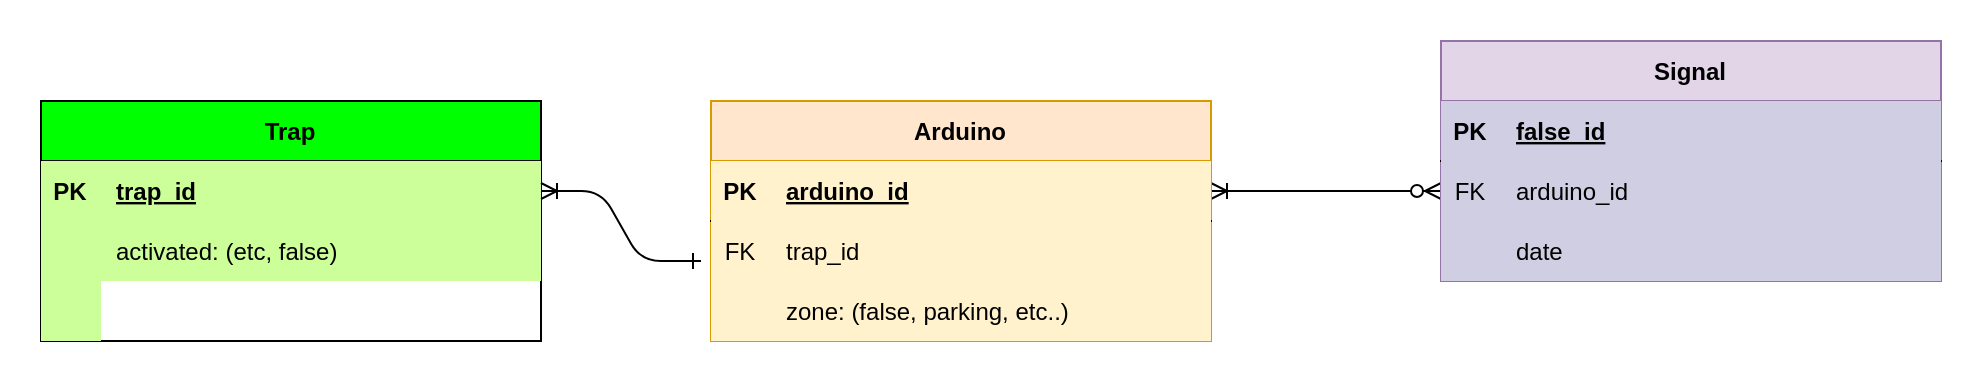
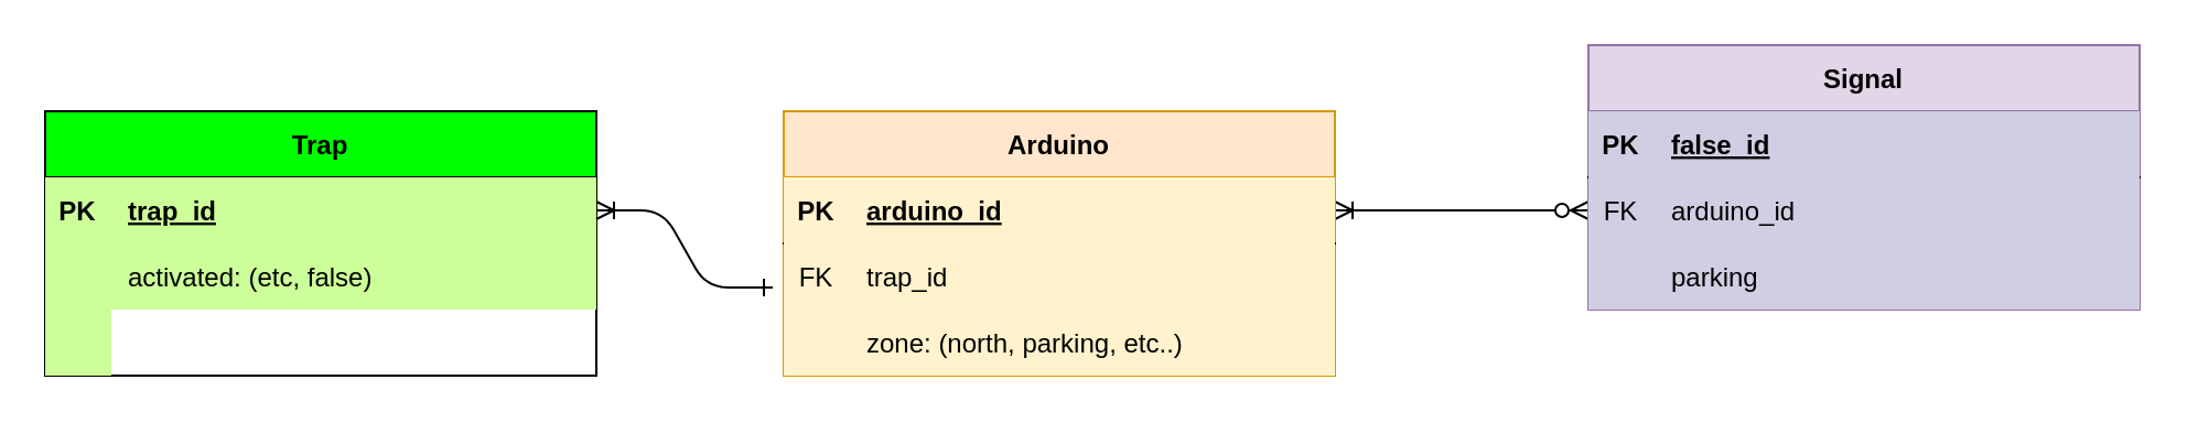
  <mxCell id="0" />
  <mxCell id="1" parent="0" />
  <mxCell id="2" value="" style="edgeStyle=entityRelationEdgeStyle;endArrow=ERzeroToMany;startArrow=ERoneToMany;endFill=1;startFill=0;entryX=0;entryY=0.5;entryDx=0;entryDy=0;exitX=1;exitY=0.5;exitDx=0;exitDy=0;" parent="1" source="23" target="16" edge="1"><mxGeometry width="100" height="100" relative="1" as="geometry"><mxPoint x="330" y="110" as="sourcePoint" /><mxPoint x="490" y="150" as="targetPoint" /></mxGeometry></mxCell>
  <mxCell id="3" value="Trap" style="shape=table;startSize=30;container=1;collapsible=1;childLayout=tableLayout;fixedRows=1;rowLines=0;fontStyle=1;align=center;resizeLast=1;fillColor=#00FF00;" parent="1" vertex="1"><mxGeometry x="20" y="50" width="250" height="120" as="geometry" /></mxCell>
  <mxCell id="4" value="" style="shape=partialRectangle;collapsible=0;dropTarget=0;pointerEvents=0;fillColor=none;points=[[0,0.5],[1,0.5]];portConstraint=eastwest;top=0;left=0;right=0;bottom=1;" parent="3" vertex="1"><mxGeometry y="30" width="250" height="30" as="geometry" /></mxCell>
  <mxCell id="5" value="PK" style="shape=partialRectangle;overflow=hidden;connectable=0;fillColor=#CCFF99;top=0;left=0;bottom=0;right=0;fontStyle=1;" parent="4" vertex="1"><mxGeometry width="30" height="30" as="geometry" /></mxCell>
  <mxCell id="6" value="trap_id" style="shape=partialRectangle;overflow=hidden;connectable=0;fillColor=#CCFF99;top=0;left=0;bottom=0;right=0;align=left;spacingLeft=6;fontStyle=5;" parent="4" vertex="1"><mxGeometry x="30" width="220" height="30" as="geometry" /></mxCell>
  <mxCell id="7" value="" style="shape=partialRectangle;collapsible=0;dropTarget=0;pointerEvents=0;fillColor=none;points=[[0,0.5],[1,0.5]];portConstraint=eastwest;top=0;left=0;right=0;bottom=0;" parent="3" vertex="1"><mxGeometry y="60" width="250" height="30" as="geometry" /></mxCell>
  <mxCell id="8" value="" style="shape=partialRectangle;overflow=hidden;connectable=0;fillColor=#CCFF99;top=0;left=0;bottom=0;right=0;" parent="7" vertex="1"><mxGeometry width="30" height="30" as="geometry" /></mxCell>
  <mxCell id="9" value="activated: (etc, false)" style="shape=partialRectangle;overflow=hidden;connectable=0;fillColor=#CCFF99;top=0;left=0;bottom=0;right=0;align=left;spacingLeft=6;" parent="7" vertex="1"><mxGeometry x="30" width="220" height="30" as="geometry" /></mxCell>
  <mxCell id="10" value="" style="shape=partialRectangle;collapsible=0;dropTarget=0;pointerEvents=0;fillColor=none;points=[[0,0.5],[1,0.5]];portConstraint=eastwest;top=0;left=0;right=0;bottom=0;" parent="3" vertex="1"><mxGeometry y="90" width="250" height="30" as="geometry" /></mxCell>
  <mxCell id="11" value="" style="shape=partialRectangle;overflow=hidden;connectable=0;fillColor=#CCFF99;top=0;left=0;bottom=0;right=0;" parent="10" vertex="1"><mxGeometry width="30" height="30" as="geometry" /></mxCell>
  <mxCell id="12" value="Signal" style="shape=table;startSize=30;container=1;collapsible=1;childLayout=tableLayout;fixedRows=1;rowLines=0;fontStyle=1;align=center;resizeLast=1;fillColor=#e1d5e7;strokeColor=#9673a6;" parent="1" vertex="1"><mxGeometry x="720" y="20" width="250" height="120" as="geometry" /></mxCell>
  <mxCell id="13" value="" style="shape=partialRectangle;collapsible=0;dropTarget=0;pointerEvents=0;fillColor=none;points=[[0,0.5],[1,0.5]];portConstraint=eastwest;top=0;left=0;right=0;bottom=1;" parent="12" vertex="1"><mxGeometry y="30" width="250" height="30" as="geometry" /></mxCell>
  <mxCell id="14" value="PK" style="shape=partialRectangle;overflow=hidden;connectable=0;fillColor=#d0cee2;top=0;left=0;bottom=0;right=0;fontStyle=1;strokeColor=#56517e;" parent="13" vertex="1"><mxGeometry width="30" height="30" as="geometry" /></mxCell>
  <mxCell id="15" value="false_id" style="shape=partialRectangle;overflow=hidden;connectable=0;fillColor=#d0cee2;top=0;left=0;bottom=0;right=0;align=left;spacingLeft=6;fontStyle=5;strokeColor=#56517e;" parent="13" vertex="1"><mxGeometry x="30" width="220" height="30" as="geometry" /></mxCell>
  <mxCell id="16" value="" style="shape=partialRectangle;collapsible=0;dropTarget=0;pointerEvents=0;fillColor=none;points=[[0,0.5],[1,0.5]];portConstraint=eastwest;top=0;left=0;right=0;bottom=0;" parent="12" vertex="1"><mxGeometry y="60" width="250" height="30" as="geometry" /></mxCell>
  <mxCell id="17" value="FK" style="shape=partialRectangle;overflow=hidden;connectable=0;fillColor=#d0cee2;top=0;left=0;bottom=0;right=0;strokeColor=#56517e;" parent="16" vertex="1"><mxGeometry width="30" height="30" as="geometry" /></mxCell>
  <mxCell id="18" value="arduino_id" style="shape=partialRectangle;overflow=hidden;connectable=0;fillColor=#d0cee2;top=0;left=0;bottom=0;right=0;align=left;spacingLeft=6;strokeColor=#56517e;" parent="16" vertex="1"><mxGeometry x="30" width="220" height="30" as="geometry" /></mxCell>
  <mxCell id="19" value="" style="shape=partialRectangle;collapsible=0;dropTarget=0;pointerEvents=0;fillColor=none;points=[[0,0.5],[1,0.5]];portConstraint=eastwest;top=0;left=0;right=0;bottom=0;" parent="12" vertex="1"><mxGeometry y="90" width="250" height="30" as="geometry" /></mxCell>
  <mxCell id="20" value="" style="shape=partialRectangle;overflow=hidden;connectable=0;fillColor=#d0cee2;top=0;left=0;bottom=0;right=0;strokeColor=#56517e;" parent="19" vertex="1"><mxGeometry width="30" height="30" as="geometry" /></mxCell>
- <mxCell id="21" value="date" style="shape=partialRectangle;overflow=hidden;connectable=0;fillColor=#d0cee2;top=0;left=0;bottom=0;right=0;align=left;spacingLeft=6;strokeColor=#56517e;" parent="19" vertex="1"><mxGeometry x="30" width="220" height="30" as="geometry" /></mxCell>
+ <mxCell id="21" value="parking" style="shape=partialRectangle;overflow=hidden;connectable=0;fillColor=#d0cee2;top=0;left=0;bottom=0;right=0;align=left;spacingLeft=6;strokeColor=#56517e;" parent="19" vertex="1"><mxGeometry x="30" width="220" height="30" as="geometry" /></mxCell>
  <mxCell id="22" value="Arduino" style="shape=table;startSize=30;container=1;collapsible=1;childLayout=tableLayout;fixedRows=1;rowLines=0;fontStyle=1;align=center;resizeLast=1;fillColor=#ffe6cc;strokeColor=#d79b00;" parent="1" vertex="1"><mxGeometry x="355" y="50" width="250" height="120" as="geometry" /></mxCell>
  <mxCell id="23" value="" style="shape=partialRectangle;collapsible=0;dropTarget=0;pointerEvents=0;fillColor=none;points=[[0,0.5],[1,0.5]];portConstraint=eastwest;top=0;left=0;right=0;bottom=1;" parent="22" vertex="1"><mxGeometry y="30" width="250" height="30" as="geometry" /></mxCell>
  <mxCell id="24" value="PK" style="shape=partialRectangle;overflow=hidden;connectable=0;fillColor=#fff2cc;top=0;left=0;bottom=0;right=0;fontStyle=1;strokeColor=#d6b656;" parent="23" vertex="1"><mxGeometry width="30" height="30" as="geometry" /></mxCell>
  <mxCell id="25" value="arduino_id" style="shape=partialRectangle;overflow=hidden;connectable=0;fillColor=#fff2cc;top=0;left=0;bottom=0;right=0;align=left;spacingLeft=6;fontStyle=5;strokeColor=#d6b656;" parent="23" vertex="1"><mxGeometry x="30" width="220" height="30" as="geometry" /></mxCell>
  <mxCell id="26" value="" style="shape=partialRectangle;collapsible=0;dropTarget=0;pointerEvents=0;fillColor=none;points=[[0,0.5],[1,0.5]];portConstraint=eastwest;top=0;left=0;right=0;bottom=0;" parent="22" vertex="1"><mxGeometry y="60" width="250" height="30" as="geometry" /></mxCell>
  <mxCell id="27" value="FK" style="shape=partialRectangle;overflow=hidden;connectable=0;fillColor=#fff2cc;top=0;left=0;bottom=0;right=0;strokeColor=#d6b656;" parent="26" vertex="1"><mxGeometry width="30" height="30" as="geometry" /></mxCell>
  <mxCell id="28" value="trap_id" style="shape=partialRectangle;overflow=hidden;connectable=0;fillColor=#fff2cc;top=0;left=0;bottom=0;right=0;align=left;spacingLeft=6;strokeColor=#d6b656;" parent="26" vertex="1"><mxGeometry x="30" width="220" height="30" as="geometry" /></mxCell>
  <mxCell id="29" value="" style="shape=partialRectangle;collapsible=0;dropTarget=0;pointerEvents=0;fillColor=none;points=[[0,0.5],[1,0.5]];portConstraint=eastwest;top=0;left=0;right=0;bottom=0;" parent="22" vertex="1"><mxGeometry y="90" width="250" height="30" as="geometry" /></mxCell>
  <mxCell id="30" value="" style="shape=partialRectangle;overflow=hidden;connectable=0;fillColor=#fff2cc;top=0;left=0;bottom=0;right=0;strokeColor=#d6b656;" parent="29" vertex="1"><mxGeometry width="30" height="30" as="geometry" /></mxCell>
- <mxCell id="31" value="zone: (false, parking, etc..)" style="shape=partialRectangle;overflow=hidden;connectable=0;fillColor=#fff2cc;top=0;left=0;bottom=0;right=0;align=left;spacingLeft=6;strokeColor=#d6b656;" parent="29" vertex="1"><mxGeometry x="30" width="220" height="30" as="geometry" /></mxCell>
+ <mxCell id="31" value="zone: (north, parking, etc..)" style="shape=partialRectangle;overflow=hidden;connectable=0;fillColor=#fff2cc;top=0;left=0;bottom=0;right=0;align=left;spacingLeft=6;strokeColor=#d6b656;" parent="29" vertex="1"><mxGeometry x="30" width="220" height="30" as="geometry" /></mxCell>
  <mxCell id="32" value="" style="edgeStyle=entityRelationEdgeStyle;endArrow=ERone;startArrow=ERoneToMany;endFill=0;startFill=0;" parent="1" source="4" edge="1"><mxGeometry width="100" height="100" relative="1" as="geometry"><mxPoint x="300" y="95" as="sourcePoint" /><mxPoint x="350" y="130" as="targetPoint" /></mxGeometry></mxCell>
